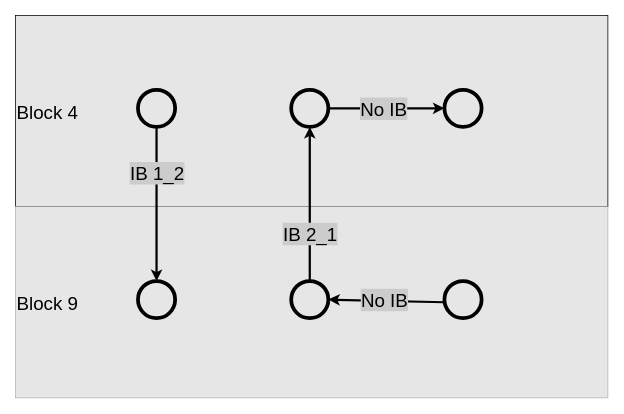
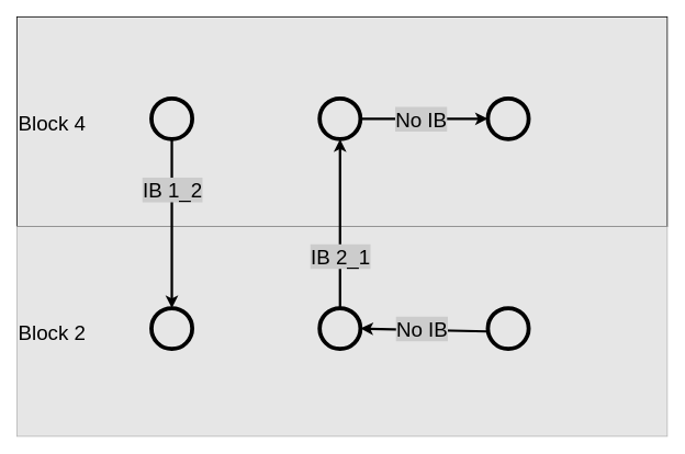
  <mxCell id="0" />
  <mxCell id="1" parent="0" />
  <mxCell id="2" value="" style="group;fontSize=25;fontColor=#000000;fillColor=#E6E6E6;" vertex="1" connectable="0" parent="1"><mxGeometry x="20" y="20" width="790" height="510" as="geometry" /></mxCell>
  <mxCell id="3" value="Block 4" style="rounded=0;whiteSpace=wrap;html=1;fillColor=none;align=left;fontSize=25;fontColor=#000000;" parent="2" vertex="1"><mxGeometry width="790.0" height="255.0" as="geometry" /></mxCell>
  <mxCell id="4" value="" style="ellipse;whiteSpace=wrap;html=1;aspect=fixed;fontSize=25;fontColor=#000000;fillColor=none;strokeColor=#000000;strokeWidth=5;" parent="2" vertex="1"><mxGeometry x="163.448" y="99.167" width="49.561" height="49.561" as="geometry" /></mxCell>
  <mxCell id="5" value="" style="ellipse;whiteSpace=wrap;html=1;aspect=fixed;fontSize=25;fontColor=#000000;fillColor=none;strokeColor=#000000;strokeWidth=5;" parent="2" vertex="1"><mxGeometry x="367.759" y="99.167" width="49.561" height="49.561" as="geometry" /></mxCell>
  <mxCell id="6" value="" style="ellipse;whiteSpace=wrap;html=1;aspect=fixed;fontSize=25;fontColor=#000000;fillColor=none;strokeColor=#000000;strokeWidth=5;" parent="2" vertex="1"><mxGeometry x="572.069" y="99.167" width="49.561" height="49.561" as="geometry" /></mxCell>
- <mxCell id="7" value="Block 9" style="rounded=0;whiteSpace=wrap;html=1;fillColor=none;align=left;fontSize=25;fontColor=#000000;strokeColor=#B3B3B3;" parent="2" vertex="1"><mxGeometry y="255.0" width="790.0" height="255.0" as="geometry" /></mxCell>
+ <mxCell id="7" value="Block 2" style="rounded=0;whiteSpace=wrap;html=1;fillColor=none;align=left;fontSize=25;fontColor=#000000;strokeColor=#B3B3B3;" parent="2" vertex="1"><mxGeometry y="255.0" width="790.0" height="255.0" as="geometry" /></mxCell>
  <mxCell id="8" value="" style="ellipse;whiteSpace=wrap;html=1;aspect=fixed;fontSize=25;fontColor=#000000;fillColor=none;strokeColor=#000000;strokeWidth=5;" parent="2" vertex="1"><mxGeometry x="163.448" y="354.167" width="49.561" height="49.561" as="geometry" /></mxCell>
  <mxCell id="9" value="" style="ellipse;whiteSpace=wrap;html=1;aspect=fixed;fontSize=25;fontColor=#000000;fillColor=none;strokeColor=#000000;strokeWidth=5;" parent="2" vertex="1"><mxGeometry x="367.759" y="354.167" width="49.561" height="49.561" as="geometry" /></mxCell>
  <mxCell id="10" value="" style="ellipse;whiteSpace=wrap;html=1;aspect=fixed;fontSize=25;fontColor=#000000;fillColor=none;strokeColor=#000000;strokeWidth=5;" parent="2" vertex="1"><mxGeometry x="572.069" y="354.167" width="49.561" height="49.561" as="geometry" /></mxCell>
  <mxCell id="11" value="" style="endArrow=classic;html=1;exitX=0.5;exitY=1;exitDx=0;exitDy=0;entryX=0.5;entryY=0;entryDx=0;entryDy=0;align=right;verticalAlign=bottom;labelPosition=left;verticalLabelPosition=top;fontSize=36;strokeWidth=3;fontColor=#000000;strokeColor=#000000;" parent="2" source="4" target="8" edge="1"><mxGeometry width="50" height="50" relative="1" as="geometry"><mxPoint x="272.414" y="311.667" as="sourcePoint" /><mxPoint x="408.621" y="170.0" as="targetPoint" /></mxGeometry></mxCell>
  <mxCell id="12" value="IB 1_2" style="edgeLabel;html=1;align=center;verticalAlign=middle;resizable=0;points=[];fontSize=25;fontColor=#000000;labelBackgroundColor=#CCCCCC;" parent="11" vertex="1" connectable="0"><mxGeometry x="0.303" y="1" relative="1" as="geometry"><mxPoint x="-1" y="-73" as="offset" /></mxGeometry></mxCell>
  <mxCell id="13" value="" style="endArrow=classic;html=1;exitX=0.5;exitY=0;exitDx=0;exitDy=0;entryX=0.5;entryY=1;entryDx=0;entryDy=0;align=center;verticalAlign=middle;fontSize=25;strokeWidth=3;fontColor=#000000;strokeColor=#000000;" parent="2" source="9" target="5" edge="1"><mxGeometry width="50" height="50" relative="1" as="geometry"><mxPoint x="272.414" y="311.667" as="sourcePoint" /><mxPoint x="408.621" y="170.0" as="targetPoint" /></mxGeometry></mxCell>
  <mxCell id="14" value="IB 2_1" style="edgeLabel;html=1;align=center;verticalAlign=middle;resizable=0;points=[];fontSize=25;fontColor=#000000;labelBackgroundColor=#CCCCCC;" parent="13" vertex="1" connectable="0"><mxGeometry x="-0.097" y="-2" relative="1" as="geometry"><mxPoint x="-2" y="29" as="offset" /></mxGeometry></mxCell>
  <mxCell id="15" value="" style="endArrow=classic;html=1;exitX=1;exitY=0.5;exitDx=0;exitDy=0;entryX=0;entryY=0.5;entryDx=0;entryDy=0;fontSize=25;strokeWidth=3;fontColor=#000000;strokeColor=#000000;" parent="2" source="5" target="6" edge="1"><mxGeometry width="50" height="50" relative="1" as="geometry"><mxPoint x="435.862" y="255.0" as="sourcePoint" /><mxPoint x="572.069" y="113.333" as="targetPoint" /></mxGeometry></mxCell>
  <mxCell id="16" value="No IB" style="edgeLabel;html=1;align=center;verticalAlign=middle;resizable=0;points=[];fontSize=25;fontColor=#000000;labelBackgroundColor=#CCCCCC;" parent="15" vertex="1" connectable="0"><mxGeometry x="-0.385" y="-2" relative="1" as="geometry"><mxPoint x="25" y="-2" as="offset" /></mxGeometry></mxCell>
  <mxCell id="17" value="" style="endArrow=none;html=1;exitX=1;exitY=0.5;exitDx=0;exitDy=0;verticalAlign=middle;startArrow=classic;startFill=1;endFill=0;fontSize=25;strokeWidth=3;fontColor=#000000;strokeColor=#000000;" parent="2" source="9" edge="1"><mxGeometry width="50" height="50" relative="1" as="geometry"><mxPoint x="463.103" y="510.0" as="sourcePoint" /><mxPoint x="572.069" y="382.5" as="targetPoint" /></mxGeometry></mxCell>
  <mxCell id="18" value="No IB" style="edgeLabel;html=1;align=center;verticalAlign=middle;resizable=0;points=[];fontSize=25;fontColor=#000000;labelBackgroundColor=#CCCCCC;" parent="17" vertex="1" connectable="0"><mxGeometry x="-0.137" y="2" relative="1" as="geometry"><mxPoint x="7" as="offset" /></mxGeometry></mxCell>
